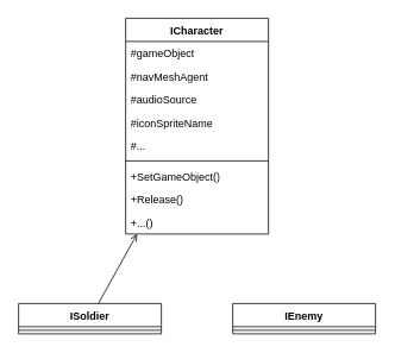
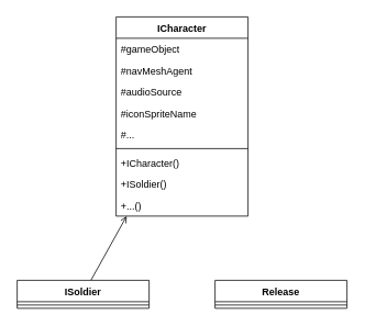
  <mxCell id="0" />
  <mxCell id="1" parent="0" />
  <mxCell id="2" value="ICharacter" style="swimlane;fontStyle=1;align=center;verticalAlign=top;childLayout=stackLayout;horizontal=1;startSize=26;horizontalStack=0;resizeParent=1;resizeParentMax=0;resizeLast=0;collapsible=1;marginBottom=0;whiteSpace=wrap;html=1;" vertex="1" parent="1"><mxGeometry x="140" y="20" width="160" height="242" as="geometry" /></mxCell>
  <mxCell id="3" value="#gameObject" style="text;strokeColor=none;fillColor=none;align=left;verticalAlign=top;spacingLeft=4;spacingRight=4;overflow=hidden;rotatable=0;points=[[0,0.5],[1,0.5]];portConstraint=eastwest;whiteSpace=wrap;html=1;" vertex="1" parent="2"><mxGeometry y="26" width="160" height="26" as="geometry" /></mxCell>
  <mxCell id="4" value="#navMeshAgent" style="text;strokeColor=none;fillColor=none;align=left;verticalAlign=top;spacingLeft=4;spacingRight=4;overflow=hidden;rotatable=0;points=[[0,0.5],[1,0.5]];portConstraint=eastwest;whiteSpace=wrap;html=1;" vertex="1" parent="2"><mxGeometry y="52" width="160" height="26" as="geometry" /></mxCell>
  <mxCell id="5" value="#audioSource" style="text;strokeColor=none;fillColor=none;align=left;verticalAlign=top;spacingLeft=4;spacingRight=4;overflow=hidden;rotatable=0;points=[[0,0.5],[1,0.5]];portConstraint=eastwest;whiteSpace=wrap;html=1;" vertex="1" parent="2"><mxGeometry y="78" width="160" height="26" as="geometry" /></mxCell>
  <mxCell id="6" value="#iconSpriteName" style="text;strokeColor=none;fillColor=none;align=left;verticalAlign=top;spacingLeft=4;spacingRight=4;overflow=hidden;rotatable=0;points=[[0,0.5],[1,0.5]];portConstraint=eastwest;whiteSpace=wrap;html=1;" vertex="1" parent="2"><mxGeometry y="104" width="160" height="26" as="geometry" /></mxCell>
  <mxCell id="7" value="#..." style="text;strokeColor=none;fillColor=none;align=left;verticalAlign=top;spacingLeft=4;spacingRight=4;overflow=hidden;rotatable=0;points=[[0,0.5],[1,0.5]];portConstraint=eastwest;whiteSpace=wrap;html=1;" vertex="1" parent="2"><mxGeometry y="130" width="160" height="26" as="geometry" /></mxCell>
  <mxCell id="8" value="" style="line;strokeWidth=1;fillColor=none;align=left;verticalAlign=middle;spacingTop=-1;spacingLeft=3;spacingRight=3;rotatable=0;labelPosition=right;points=[];portConstraint=eastwest;strokeColor=inherit;" vertex="1" parent="2"><mxGeometry y="156" width="160" height="8" as="geometry" /></mxCell>
- <mxCell id="9" value="+SetGameObject()" style="text;strokeColor=none;fillColor=none;align=left;verticalAlign=top;spacingLeft=4;spacingRight=4;overflow=hidden;rotatable=0;points=[[0,0.5],[1,0.5]];portConstraint=eastwest;whiteSpace=wrap;html=1;" vertex="1" parent="2"><mxGeometry y="164" width="160" height="26" as="geometry" /></mxCell>
- <mxCell id="10" value="+Release()" style="text;strokeColor=none;fillColor=none;align=left;verticalAlign=top;spacingLeft=4;spacingRight=4;overflow=hidden;rotatable=0;points=[[0,0.5],[1,0.5]];portConstraint=eastwest;whiteSpace=wrap;html=1;" vertex="1" parent="2"><mxGeometry y="190" width="160" height="26" as="geometry" /></mxCell>
+ <mxCell id="9" value="+ICharacter()" style="text;strokeColor=none;fillColor=none;align=left;verticalAlign=top;spacingLeft=4;spacingRight=4;overflow=hidden;rotatable=0;points=[[0,0.5],[1,0.5]];portConstraint=eastwest;whiteSpace=wrap;html=1;" vertex="1" parent="2"><mxGeometry y="164" width="160" height="26" as="geometry" /></mxCell>
+ <mxCell id="10" value="+ISoldier()" style="text;strokeColor=none;fillColor=none;align=left;verticalAlign=top;spacingLeft=4;spacingRight=4;overflow=hidden;rotatable=0;points=[[0,0.5],[1,0.5]];portConstraint=eastwest;whiteSpace=wrap;html=1;" vertex="1" parent="2"><mxGeometry y="190" width="160" height="26" as="geometry" /></mxCell>
  <mxCell id="11" value="+...()" style="text;strokeColor=none;fillColor=none;align=left;verticalAlign=top;spacingLeft=4;spacingRight=4;overflow=hidden;rotatable=0;points=[[0,0.5],[1,0.5]];portConstraint=eastwest;whiteSpace=wrap;html=1;" vertex="1" parent="2"><mxGeometry y="216" width="160" height="26" as="geometry" /></mxCell>
  <mxCell id="12" style="edgeStyle=none;rounded=0;orthogonalLoop=1;jettySize=auto;html=1;endArrow=open;endFill=0;" edge="1" parent="1" source="13" target="2"><mxGeometry relative="1" as="geometry" /></mxCell>
  <mxCell id="13" value="ISoldier" style="swimlane;fontStyle=1;align=center;verticalAlign=top;childLayout=stackLayout;horizontal=1;startSize=26;horizontalStack=0;resizeParent=1;resizeParentMax=0;resizeLast=0;collapsible=1;marginBottom=0;whiteSpace=wrap;html=1;" vertex="1" parent="1"><mxGeometry x="20" y="340" width="160" height="34" as="geometry" /></mxCell>
  <mxCell id="14" value="" style="line;strokeWidth=1;fillColor=none;align=left;verticalAlign=middle;spacingTop=-1;spacingLeft=3;spacingRight=3;rotatable=0;labelPosition=right;points=[];portConstraint=eastwest;strokeColor=inherit;" vertex="1" parent="13"><mxGeometry y="26" width="160" height="8" as="geometry" /></mxCell>
- <mxCell id="15" value="IEnemy" style="swimlane;fontStyle=1;align=center;verticalAlign=top;childLayout=stackLayout;horizontal=1;startSize=26;horizontalStack=0;resizeParent=1;resizeParentMax=0;resizeLast=0;collapsible=1;marginBottom=0;whiteSpace=wrap;html=1;" vertex="1" parent="1"><mxGeometry x="260" y="340" width="160" height="34" as="geometry" /></mxCell>
+ <mxCell id="15" value="Release" style="swimlane;fontStyle=1;align=center;verticalAlign=top;childLayout=stackLayout;horizontal=1;startSize=26;horizontalStack=0;resizeParent=1;resizeParentMax=0;resizeLast=0;collapsible=1;marginBottom=0;whiteSpace=wrap;html=1;" vertex="1" parent="1"><mxGeometry x="260" y="340" width="160" height="34" as="geometry" /></mxCell>
  <mxCell id="16" value="" style="line;strokeWidth=1;fillColor=none;align=left;verticalAlign=middle;spacingTop=-1;spacingLeft=3;spacingRight=3;rotatable=0;labelPosition=right;points=[];portConstraint=eastwest;strokeColor=inherit;" vertex="1" parent="15"><mxGeometry y="26" width="160" height="8" as="geometry" /></mxCell>
